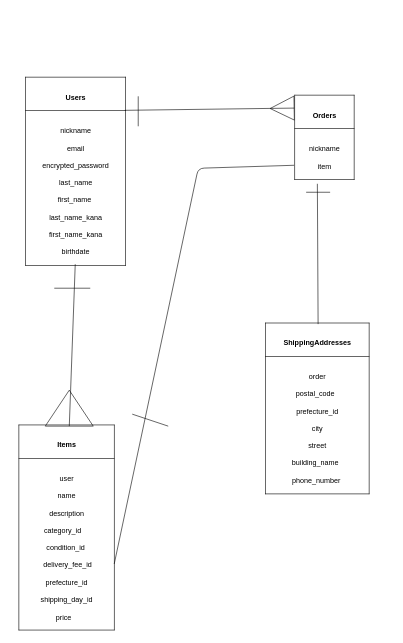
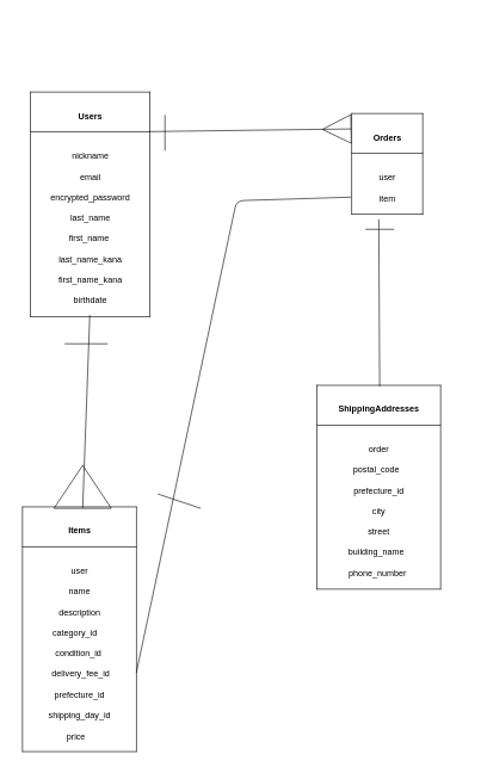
  <mxCell id="0" />
  <mxCell id="1" parent="0" />
- <mxCell id="2" value="&lt;table style=&quot;border-collapse:collapse;border:none;mso-border-alt:solid windowtext .5pt;&#10; mso-yfti-tbllook:1184;mso-table-lspace:9.0pt;margin-left:6.75pt;mso-table-rspace:&#10; 9.0pt;margin-right:6.75pt;mso-table-anchor-vertical:paragraph;mso-table-anchor-horizontal:&#10; page;mso-table-left:183.7pt;mso-table-top:.7pt;mso-padding-alt:0in 5.4pt 0in 5.4pt&quot; align=&quot;left&quot; cellpadding=&quot;0&quot; cellspacing=&quot;0&quot; border=&quot;1&quot; class=&quot;MsoTableGrid&quot;&gt;&#10; &lt;tbody&gt;&lt;tr style=&quot;mso-yfti-irow:0;mso-yfti-firstrow:yes;height:4.4pt&quot;&gt;&#10;  &lt;td style=&quot;width:86.25pt;border:solid windowtext 1.0pt;&#10;  mso-border-alt:solid windowtext .5pt;padding:0in 5.4pt 0in 5.4pt;height:4.4pt&quot; valign=&quot;top&quot; width=&quot;115&quot;&gt;&#10;  &lt;p style=&quot;margin-bottom:0in;text-align:center;&#10;  line-height:normal;mso-element:frame;mso-element-frame-hspace:9.0pt;&#10;  mso-element-wrap:around;mso-element-anchor-vertical:paragraph;mso-element-anchor-horizontal:&#10;  page;mso-element-left:183.75pt;mso-element-top:.7pt;mso-height-rule:exactly&quot; align=&quot;center&quot; class=&quot;MsoNormal&quot;&gt;&lt;b&gt;Orders&lt;/b&gt;&lt;/p&gt;&#10;  &lt;/td&gt;&#10; &lt;/tr&gt;&#10; &lt;tr style=&quot;mso-yfti-irow:1;mso-yfti-lastrow:yes;height:32.05pt&quot;&gt;&#10;  &lt;td style=&quot;width:86.25pt;border:solid windowtext 1.0pt;&#10;  border-top:none;mso-border-top-alt:solid windowtext .5pt;mso-border-alt:solid windowtext .5pt;&#10;  padding:0in 5.4pt 0in 5.4pt;height:32.05pt&quot; valign=&quot;top&quot; width=&quot;115&quot;&gt;&#10;  &lt;p style=&quot;margin-bottom:0in;text-align:center;&#10;  line-height:normal;mso-element:frame;mso-element-frame-hspace:9.0pt;&#10;  mso-element-wrap:around;mso-element-anchor-vertical:paragraph;mso-element-anchor-horizontal:&#10;  page;mso-element-left:183.75pt;mso-element-top:.7pt;mso-height-rule:exactly&quot; align=&quot;center&quot; class=&quot;MsoNormal&quot;&gt;nickname&lt;br&gt;&#10;  item&lt;/p&gt;&#10;  &lt;/td&gt;&#10; &lt;/tr&gt;&#10;&lt;/tbody&gt;&lt;/table&gt;" style="text;whiteSpace=wrap;html=1;" parent="1" vertex="1"><mxGeometry x="480" y="50" width="120" height="260" as="geometry" /></mxCell>
+ <mxCell id="2" value="&lt;table style=&quot;border-collapse:collapse;border:none;mso-border-alt:solid windowtext .5pt;&#10; mso-yfti-tbllook:1184;mso-table-lspace:9.0pt;margin-left:6.75pt;mso-table-rspace:&#10; 9.0pt;margin-right:6.75pt;mso-table-anchor-vertical:paragraph;mso-table-anchor-horizontal:&#10; page;mso-table-left:183.7pt;mso-table-top:.7pt;mso-padding-alt:0in 5.4pt 0in 5.4pt&quot; align=&quot;left&quot; cellpadding=&quot;0&quot; cellspacing=&quot;0&quot; border=&quot;1&quot; class=&quot;MsoTableGrid&quot;&gt;&#10; &lt;tbody&gt;&lt;tr style=&quot;mso-yfti-irow:0;mso-yfti-firstrow:yes;height:4.4pt&quot;&gt;&#10;  &lt;td style=&quot;width:86.25pt;border:solid windowtext 1.0pt;&#10;  mso-border-alt:solid windowtext .5pt;padding:0in 5.4pt 0in 5.4pt;height:4.4pt&quot; valign=&quot;top&quot; width=&quot;115&quot;&gt;&#10;  &lt;p style=&quot;margin-bottom:0in;text-align:center;&#10;  line-height:normal;mso-element:frame;mso-element-frame-hspace:9.0pt;&#10;  mso-element-wrap:around;mso-element-anchor-vertical:paragraph;mso-element-anchor-horizontal:&#10;  page;mso-element-left:183.75pt;mso-element-top:.7pt;mso-height-rule:exactly&quot; align=&quot;center&quot; class=&quot;MsoNormal&quot;&gt;&lt;b&gt;Orders&lt;/b&gt;&lt;/p&gt;&#10;  &lt;/td&gt;&#10; &lt;/tr&gt;&#10; &lt;tr style=&quot;mso-yfti-irow:1;mso-yfti-lastrow:yes;height:32.05pt&quot;&gt;&#10;  &lt;td style=&quot;width:86.25pt;border:solid windowtext 1.0pt;&#10;  border-top:none;mso-border-top-alt:solid windowtext .5pt;mso-border-alt:solid windowtext .5pt;&#10;  padding:0in 5.4pt 0in 5.4pt;height:32.05pt&quot; valign=&quot;top&quot; width=&quot;115&quot;&gt;&#10;  &lt;p style=&quot;margin-bottom:0in;text-align:center;&#10;  line-height:normal;mso-element:frame;mso-element-frame-hspace:9.0pt;&#10;  mso-element-wrap:around;mso-element-anchor-vertical:paragraph;mso-element-anchor-horizontal:&#10;  page;mso-element-left:183.75pt;mso-element-top:.7pt;mso-height-rule:exactly&quot; align=&quot;center&quot; class=&quot;MsoNormal&quot;&gt;user&lt;br&gt;&#10;  item&lt;/p&gt;&#10;  &lt;/td&gt;&#10; &lt;/tr&gt;&#10;&lt;/tbody&gt;&lt;/table&gt;" style="text;whiteSpace=wrap;html=1;" parent="1" vertex="1"><mxGeometry x="480" y="50" width="120" height="260" as="geometry" /></mxCell>
  <mxCell id="3" value="" style="triangle;whiteSpace=wrap;html=1;rotation=-181;" parent="1" vertex="1"><mxGeometry x="450" y="160" width="40" height="40" as="geometry" /></mxCell>
  <mxCell id="4" value="" style="endArrow=none;html=1;elbow=vertical;" parent="1" edge="1"><mxGeometry width="50" height="50" relative="1" as="geometry"><mxPoint x="230" y="210" as="sourcePoint" /><mxPoint x="230" y="160" as="targetPoint" /></mxGeometry></mxCell>
  <mxCell id="5" value="" style="endArrow=none;html=1;elbow=vertical;entryX=0;entryY=0.5;entryDx=0;entryDy=0;exitX=0.987;exitY=0.389;exitDx=0;exitDy=0;exitPerimeter=0;" parent="1" target="3" edge="1"><mxGeometry width="50" height="50" relative="1" as="geometry"><mxPoint x="207.66" y="183.38" as="sourcePoint" /><mxPoint x="470.027" y="200.001" as="targetPoint" /></mxGeometry></mxCell>
  <mxCell id="6" value="" style="endArrow=none;html=1;elbow=vertical;entryX=0;entryY=0.5;entryDx=0;entryDy=0;exitX=0.941;exitY=0.723;exitDx=0;exitDy=0;exitPerimeter=0;" parent="1" edge="1"><mxGeometry width="50" height="50" relative="1" as="geometry"><mxPoint x="189.97" y="939.81" as="sourcePoint" /><mxPoint x="490" y="275" as="targetPoint" /><Array as="points"><mxPoint x="330" y="280" /></Array></mxGeometry></mxCell>
  <mxCell id="7" value="" style="endArrow=none;html=1;elbow=vertical;" parent="1" edge="1"><mxGeometry width="50" height="50" relative="1" as="geometry"><mxPoint x="220" y="690" as="sourcePoint" /><mxPoint x="280" y="710" as="targetPoint" /></mxGeometry></mxCell>
  <mxCell id="8" value="" style="endArrow=none;html=1;elbow=vertical;" parent="1" edge="1"><mxGeometry width="50" height="50" relative="1" as="geometry"><mxPoint x="90" y="480" as="sourcePoint" /><mxPoint x="150" y="480" as="targetPoint" /></mxGeometry></mxCell>
  <mxCell id="9" value="" style="triangle;whiteSpace=wrap;html=1;rotation=-90;" parent="1" vertex="1"><mxGeometry x="85" y="640" width="60" height="80" as="geometry" /></mxCell>
  <mxCell id="10" value="" style="endArrow=none;html=1;elbow=vertical;entryX=0.471;entryY=0.234;entryDx=0;entryDy=0;entryPerimeter=0;exitX=0.5;exitY=1;exitDx=0;exitDy=0;" parent="1" edge="1"><mxGeometry width="50" height="50" relative="1" as="geometry"><mxPoint x="124.97" y="440" as="sourcePoint" /><mxPoint x="115.04" y="709.98" as="targetPoint" /></mxGeometry></mxCell>
  <mxCell id="11" value="" style="endArrow=none;html=1;elbow=vertical;exitX=0.406;exitY=0.984;exitDx=0;exitDy=0;exitPerimeter=0;entryX=0.333;entryY=0.268;entryDx=0;entryDy=0;entryPerimeter=0;" parent="1" source="2" edge="1"><mxGeometry width="50" height="50" relative="1" as="geometry"><mxPoint x="317.66" y="363.73" as="sourcePoint" /><mxPoint x="529.93" y="539.88" as="targetPoint" /></mxGeometry></mxCell>
  <mxCell id="12" value="" style="endArrow=none;html=1;elbow=vertical;" parent="1" edge="1"><mxGeometry width="50" height="50" relative="1" as="geometry"><mxPoint x="550" y="320" as="sourcePoint" /><mxPoint x="510" y="320" as="targetPoint" /></mxGeometry></mxCell>
  <mxCell id="13" value="&lt;table style=&quot;border-collapse:collapse;border:none;mso-border-alt:solid windowtext .5pt;&#10; mso-yfti-tbllook:1184;mso-padding-alt:0in 5.4pt 0in 5.4pt&quot; cellpadding=&quot;0&quot; cellspacing=&quot;0&quot; border=&quot;1&quot; class=&quot;MsoTableGrid&quot;&gt;&#10; &lt;tbody&gt;&lt;tr style=&quot;mso-yfti-irow:0;mso-yfti-firstrow:yes;height:13.95pt&quot;&gt;&#10;  &lt;td style=&quot;width:118.15pt;border:solid windowtext 1.0pt;&#10;  mso-border-alt:solid windowtext .5pt;padding:0in 5.4pt 0in 5.4pt;height:13.95pt&quot; valign=&quot;top&quot; width=&quot;158&quot;&gt;&#10;  &lt;p style=&quot;margin-bottom:0in;text-align:center;&#10;  line-height:normal&quot; align=&quot;center&quot; class=&quot;MsoNormal&quot;&gt;&lt;b&gt;Users&lt;/b&gt;&lt;/p&gt;&#10;  &lt;/td&gt;&#10; &lt;/tr&gt;&#10; &lt;tr style=&quot;mso-yfti-irow:1;mso-yfti-lastrow:yes;height:100.6pt&quot;&gt;&#10;  &lt;td style=&quot;width:118.15pt;border:solid windowtext 1.0pt;&#10;  border-top:none;mso-border-top-alt:solid windowtext .5pt;mso-border-alt:solid windowtext .5pt;&#10;  padding:0in 5.4pt 0in 5.4pt;height:100.6pt&quot; valign=&quot;top&quot; width=&quot;158&quot;&gt;&#10;  &lt;p style=&quot;margin-bottom:0in;text-align:center;&#10;  line-height:normal&quot; align=&quot;center&quot; class=&quot;MsoNormal&quot;&gt;nickname&lt;br&gt;&#10;  email&lt;br&gt;&#10;  encrypted_password&lt;br&gt;&#10;  last_name&lt;br&gt;&#10;  first_name&lt;span style=&quot;mso-spacerun:yes&quot;&gt;&amp;nbsp; &lt;/span&gt;&lt;br&gt;&#10;  last_name_kana&lt;br&gt;&#10;  first_name_kana&lt;br&gt;&#10;  birthdate&lt;/p&gt;&#10;  &lt;/td&gt;&#10; &lt;/tr&gt;&#10;&lt;/tbody&gt;&lt;/table&gt;" style="text;whiteSpace=wrap;html=1;" vertex="1" parent="1"><mxGeometry x="40" y="20" width="170" height="420" as="geometry" /></mxCell>
  <mxCell id="14" value="&lt;table style=&quot;border-collapse:collapse;border:none;mso-border-alt:solid windowtext .5pt;&#10; mso-yfti-tbllook:1184;mso-table-lspace:9.0pt;margin-left:6.75pt;mso-table-rspace:&#10; 9.0pt;margin-right:6.75pt;mso-table-anchor-vertical:paragraph;mso-table-anchor-horizontal:&#10; page;mso-table-left:259.7pt;mso-table-top:-97.25pt;mso-padding-alt:0in 5.4pt 0in 5.4pt&quot; align=&quot;left&quot; cellpadding=&quot;0&quot; cellspacing=&quot;0&quot; border=&quot;1&quot; class=&quot;MsoTableGrid&quot;&gt;&#10; &lt;tbody&gt;&lt;tr style=&quot;mso-yfti-irow:0;mso-yfti-firstrow:yes;height:13.95pt&quot;&gt;&#10;  &lt;td style=&quot;width:118.15pt;border:solid windowtext 1.0pt;&#10;  mso-border-alt:solid windowtext .5pt;padding:0in 5.4pt 0in 5.4pt;height:13.95pt&quot; valign=&quot;top&quot; width=&quot;158&quot;&gt;&#10;  &lt;p style=&quot;margin-bottom:0in;text-align:center;&#10;  line-height:normal;mso-element:frame;mso-element-frame-hspace:9.0pt;&#10;  mso-element-wrap:around;mso-element-anchor-vertical:paragraph;mso-element-anchor-horizontal:&#10;  page;mso-element-left:259.75pt;mso-element-top:-97.25pt;mso-height-rule:exactly&quot; align=&quot;center&quot; class=&quot;MsoNormal&quot;&gt;&lt;b&gt;Items&lt;/b&gt;&lt;/p&gt;&#10;  &lt;/td&gt;&#10; &lt;/tr&gt;&#10; &lt;tr style=&quot;mso-yfti-irow:1;mso-yfti-lastrow:yes;height:100.6pt&quot;&gt;&#10;  &lt;td style=&quot;width:118.15pt;border:solid windowtext 1.0pt;&#10;  border-top:none;mso-border-top-alt:solid windowtext .5pt;mso-border-alt:solid windowtext .5pt;&#10;  padding:0in 5.4pt 0in 5.4pt;height:100.6pt&quot; valign=&quot;top&quot; width=&quot;158&quot;&gt;&#10;  &lt;p style=&quot;margin-bottom:0in;text-align:center;&#10;  line-height:normal;mso-element:frame;mso-element-frame-hspace:9.0pt;&#10;  mso-element-wrap:around;mso-element-anchor-vertical:paragraph;mso-element-anchor-horizontal:&#10;  page;mso-element-left:259.75pt;mso-element-top:-97.25pt;mso-height-rule:exactly&quot; align=&quot;center&quot; class=&quot;MsoNormal&quot;&gt;user&lt;br&gt;&#10;  name&lt;br&gt;&#10;  description&lt;br&gt;&#10;  category_id&lt;span style=&quot;mso-spacerun:yes&quot;&gt;&amp;nbsp;&amp;nbsp;&amp;nbsp;&amp;nbsp; &lt;/span&gt;&lt;br&gt;&#10;  condition_id&lt;span style=&quot;mso-spacerun:yes&quot;&gt;&amp;nbsp; &lt;/span&gt;&lt;br&gt;&#10;  &lt;span style=&quot;mso-spacerun:yes&quot;&gt;&amp;nbsp;&lt;/span&gt;delivery_fee_id&lt;br&gt;&#10;  prefecture_id&lt;br&gt;&#10;  shipping_day_id&lt;br&gt;&#10;  &lt;span style=&quot;mso-spacerun:yes&quot;&gt;&amp;nbsp;&lt;/span&gt;price&lt;span style=&quot;mso-spacerun:yes&quot;&gt;&amp;nbsp;&amp;nbsp;&amp;nbsp;&amp;nbsp; &lt;/span&gt;&lt;/p&gt;&#10;  &lt;/td&gt;&#10; &lt;/tr&gt;&#10;&lt;/tbody&gt;&lt;/table&gt;" style="text;whiteSpace=wrap;html=1;" vertex="1" parent="1"><mxGeometry x="20" y="600" width="180" height="450" as="geometry" /></mxCell>
  <mxCell id="15" value="&lt;table style=&quot;border-collapse:collapse;border:none;mso-border-alt:solid windowtext .5pt;&#10; mso-yfti-tbllook:1184;mso-padding-alt:0in 5.4pt 0in 5.4pt&quot; cellpadding=&quot;0&quot; cellspacing=&quot;0&quot; border=&quot;1&quot; class=&quot;MsoTableGrid&quot;&gt;&#10; &lt;tbody&gt;&lt;tr style=&quot;mso-yfti-irow:0;mso-yfti-firstrow:yes;height:13.95pt&quot;&gt;&#10;  &lt;td style=&quot;width:118.15pt;border:solid windowtext 1.0pt;&#10;  mso-border-alt:solid windowtext .5pt;padding:0in 5.4pt 0in 5.4pt;height:13.95pt&quot; valign=&quot;top&quot; width=&quot;158&quot;&gt;&#10;  &lt;p style=&quot;margin-bottom:0in;text-align:center;&#10;  line-height:normal&quot; align=&quot;center&quot; class=&quot;MsoNormal&quot;&gt;&lt;b&gt;ShippingAddresses&lt;/b&gt;&lt;/p&gt;&#10;  &lt;/td&gt;&#10; &lt;/tr&gt;&#10; &lt;tr style=&quot;mso-yfti-irow:1;mso-yfti-lastrow:yes;height:100.6pt&quot;&gt;&#10;  &lt;td style=&quot;width:118.15pt;border:solid windowtext 1.0pt;&#10;  border-top:none;mso-border-top-alt:solid windowtext .5pt;mso-border-alt:solid windowtext .5pt;&#10;  padding:0in 5.4pt 0in 5.4pt;height:100.6pt&quot; valign=&quot;top&quot; width=&quot;158&quot;&gt;&#10;  &lt;p style=&quot;margin-bottom:0in;text-align:center;&#10;  line-height:normal&quot; align=&quot;center&quot; class=&quot;MsoNormal&quot;&gt;order&lt;br&gt;&#10;  postal_code&lt;span style=&quot;mso-spacerun:yes&quot;&gt;&amp;nbsp;&amp;nbsp; &lt;/span&gt;&lt;br&gt;&#10;  prefecture_id&lt;br&gt;&#10;  city&lt;br&gt;&#10;  street&lt;br&gt;&#10;  building_name&lt;span style=&quot;mso-spacerun:yes&quot;&gt;&amp;nbsp;&amp;nbsp; &lt;/span&gt;&lt;br&gt;&#10;  phone_number&lt;span style=&quot;mso-spacerun:yes&quot;&gt;&amp;nbsp; &lt;/span&gt;&lt;/p&gt;&#10;  &lt;/td&gt;&#10; &lt;/tr&gt;&#10;&lt;/tbody&gt;&lt;/table&gt;" style="text;whiteSpace=wrap;html=1;" vertex="1" parent="1"><mxGeometry x="440" y="430" width="210" height="410" as="geometry" /></mxCell>
